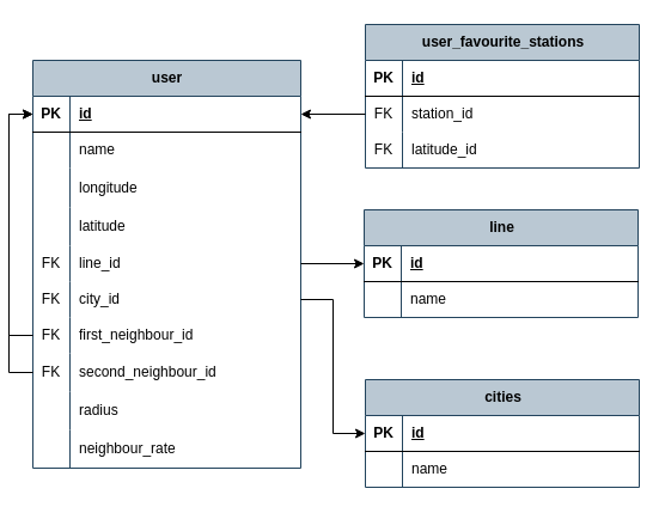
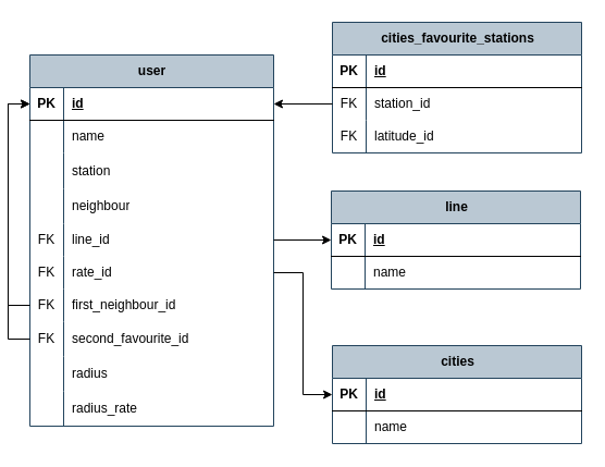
  <mxCell id="0" />
  <mxCell id="1" parent="0" />
  <mxCell id="2" value="" style="shape=tableRow;horizontal=0;startSize=0;swimlaneHead=0;swimlaneBody=0;fillColor=none;collapsible=0;dropTarget=0;points=[[0,0.5],[1,0.5]];portConstraint=eastwest;top=0;left=0;right=0;bottom=0;" parent="1" vertex="1"><mxGeometry x="20" y="211" width="229" height="29" as="geometry" /></mxCell>
  <mxCell id="3" value="" style="shape=partialRectangle;connectable=0;fillColor=none;top=0;left=0;bottom=0;right=0;editable=1;overflow=hidden;whiteSpace=wrap;html=1;" parent="2" vertex="1"><mxGeometry width="30" height="29" as="geometry"><mxRectangle width="30" height="29" as="alternateBounds" /></mxGeometry></mxCell>
  <mxCell id="4" value="user" style="shape=table;startSize=30;container=1;collapsible=1;childLayout=tableLayout;fixedRows=1;rowLines=0;fontStyle=1;align=center;resizeLast=1;html=1;fillColor=#bac8d3;strokeColor=#23445d;labelBackgroundColor=none;swimlaneFillColor=default;" parent="1" vertex="1"><mxGeometry x="24" y="50" width="224" height="341.0" as="geometry" /></mxCell>
  <mxCell id="5" value="" style="shape=tableRow;horizontal=0;startSize=0;swimlaneHead=0;swimlaneBody=0;fillColor=none;collapsible=0;dropTarget=0;points=[[0,0.5],[1,0.5]];portConstraint=eastwest;top=0;left=0;right=0;bottom=1;" parent="4" vertex="1"><mxGeometry y="30" width="224" height="30" as="geometry" /></mxCell>
  <mxCell id="6" value="PK" style="shape=partialRectangle;connectable=0;fillColor=none;top=0;left=0;bottom=0;right=0;fontStyle=1;overflow=hidden;whiteSpace=wrap;html=1;labelBackgroundColor=default;" parent="5" vertex="1"><mxGeometry width="31" height="30" as="geometry"><mxRectangle width="31" height="30" as="alternateBounds" /></mxGeometry></mxCell>
  <mxCell id="7" value="id" style="shape=partialRectangle;connectable=0;fillColor=none;top=0;left=0;bottom=0;right=0;align=left;spacingLeft=6;fontStyle=5;overflow=hidden;whiteSpace=wrap;html=1;labelBackgroundColor=default;" parent="5" vertex="1"><mxGeometry x="31" width="193" height="30" as="geometry"><mxRectangle width="193" height="30" as="alternateBounds" /></mxGeometry></mxCell>
  <mxCell id="8" value="" style="shape=tableRow;horizontal=0;startSize=0;swimlaneHead=0;swimlaneBody=0;fillColor=none;collapsible=0;dropTarget=0;points=[[0,0.5],[1,0.5]];portConstraint=eastwest;top=0;left=0;right=0;bottom=0;" parent="4" vertex="1"><mxGeometry y="60" width="224" height="30" as="geometry" /></mxCell>
  <mxCell id="9" value="" style="shape=partialRectangle;connectable=0;fillColor=none;top=0;left=0;bottom=0;right=0;editable=1;overflow=hidden;whiteSpace=wrap;html=1;labelBackgroundColor=default;" parent="8" vertex="1"><mxGeometry width="31" height="30" as="geometry"><mxRectangle width="31" height="30" as="alternateBounds" /></mxGeometry></mxCell>
  <mxCell id="10" value="name" style="shape=partialRectangle;connectable=0;fillColor=none;top=0;left=0;bottom=0;right=0;align=left;spacingLeft=6;overflow=hidden;whiteSpace=wrap;html=1;labelBackgroundColor=default;" parent="8" vertex="1"><mxGeometry x="31" width="193" height="30" as="geometry"><mxRectangle width="193" height="30" as="alternateBounds" /></mxGeometry></mxCell>
  <mxCell id="11" value="" style="shape=tableRow;horizontal=0;startSize=0;swimlaneHead=0;swimlaneBody=0;fillColor=none;collapsible=0;dropTarget=0;points=[[0,0.5],[1,0.5]];portConstraint=eastwest;top=0;left=0;right=0;bottom=0;" parent="4" vertex="1"><mxGeometry y="90" width="224" height="33" as="geometry" /></mxCell>
  <mxCell id="12" value="" style="shape=partialRectangle;connectable=0;fillColor=none;top=0;left=0;bottom=0;right=0;editable=1;overflow=hidden;whiteSpace=wrap;html=1;labelBackgroundColor=default;" parent="11" vertex="1"><mxGeometry width="31" height="33" as="geometry"><mxRectangle width="31" height="33" as="alternateBounds" /></mxGeometry></mxCell>
- <mxCell id="13" value="longitude" style="shape=partialRectangle;connectable=0;fillColor=none;top=0;left=0;bottom=0;right=0;align=left;spacingLeft=6;overflow=hidden;whiteSpace=wrap;html=1;" parent="11" vertex="1"><mxGeometry x="31" width="193" height="33" as="geometry"><mxRectangle width="193" height="33" as="alternateBounds" /></mxGeometry></mxCell>
+ <mxCell id="13" value="station" style="shape=partialRectangle;connectable=0;fillColor=none;top=0;left=0;bottom=0;right=0;align=left;spacingLeft=6;overflow=hidden;whiteSpace=wrap;html=1;" parent="11" vertex="1"><mxGeometry x="31" width="193" height="33" as="geometry"><mxRectangle width="193" height="33" as="alternateBounds" /></mxGeometry></mxCell>
  <mxCell id="14" value="" style="shape=tableRow;horizontal=0;startSize=0;swimlaneHead=0;swimlaneBody=0;fillColor=none;collapsible=0;dropTarget=0;points=[[0,0.5],[1,0.5]];portConstraint=eastwest;top=0;left=0;right=0;bottom=0;" parent="4" vertex="1"><mxGeometry y="123" width="224" height="32" as="geometry" /></mxCell>
  <mxCell id="15" value="" style="shape=partialRectangle;connectable=0;fillColor=none;top=0;left=0;bottom=0;right=0;editable=1;overflow=hidden;whiteSpace=wrap;html=1;labelBackgroundColor=default;" parent="14" vertex="1"><mxGeometry width="31" height="32" as="geometry"><mxRectangle width="31" height="32" as="alternateBounds" /></mxGeometry></mxCell>
- <mxCell id="16" value="latitude" style="shape=partialRectangle;connectable=0;fillColor=none;top=0;left=0;bottom=0;right=0;align=left;spacingLeft=6;overflow=hidden;whiteSpace=wrap;html=1;labelBackgroundColor=default;" parent="14" vertex="1"><mxGeometry x="31" width="193" height="32" as="geometry"><mxRectangle width="193" height="32" as="alternateBounds" /></mxGeometry></mxCell>
+ <mxCell id="16" value="neighbour" style="shape=partialRectangle;connectable=0;fillColor=none;top=0;left=0;bottom=0;right=0;align=left;spacingLeft=6;overflow=hidden;whiteSpace=wrap;html=1;labelBackgroundColor=default;" parent="14" vertex="1"><mxGeometry x="31" width="193" height="32" as="geometry"><mxRectangle width="193" height="32" as="alternateBounds" /></mxGeometry></mxCell>
  <mxCell id="17" value="" style="shape=tableRow;horizontal=0;startSize=0;swimlaneHead=0;swimlaneBody=0;fillColor=none;collapsible=0;dropTarget=0;points=[[0,0.5],[1,0.5]];portConstraint=eastwest;top=0;left=0;right=0;bottom=0;" parent="4" vertex="1"><mxGeometry y="155" width="224" height="30" as="geometry" /></mxCell>
  <mxCell id="18" value="FK" style="shape=partialRectangle;connectable=0;fillColor=none;top=0;left=0;bottom=0;right=0;editable=1;overflow=hidden;whiteSpace=wrap;html=1;labelBackgroundColor=default;" parent="17" vertex="1"><mxGeometry width="31" height="30" as="geometry"><mxRectangle width="31" height="30" as="alternateBounds" /></mxGeometry></mxCell>
  <mxCell id="19" value="line_id" style="shape=partialRectangle;connectable=0;fillColor=none;top=0;left=0;bottom=0;right=0;align=left;spacingLeft=6;overflow=hidden;whiteSpace=wrap;html=1;" parent="17" vertex="1"><mxGeometry x="31" width="193" height="30" as="geometry"><mxRectangle width="193" height="30" as="alternateBounds" /></mxGeometry></mxCell>
  <mxCell id="20" value="" style="shape=tableRow;horizontal=0;startSize=0;swimlaneHead=0;swimlaneBody=0;fillColor=none;collapsible=0;dropTarget=0;points=[[0,0.5],[1,0.5]];portConstraint=eastwest;top=0;left=0;right=0;bottom=0;" parent="4" vertex="1"><mxGeometry y="185" width="224" height="30" as="geometry" /></mxCell>
  <mxCell id="21" value="FK" style="shape=partialRectangle;connectable=0;fillColor=none;top=0;left=0;bottom=0;right=0;editable=1;overflow=hidden;whiteSpace=wrap;html=1;labelBackgroundColor=default;" parent="20" vertex="1"><mxGeometry width="31" height="30" as="geometry"><mxRectangle width="31" height="30" as="alternateBounds" /></mxGeometry></mxCell>
- <mxCell id="22" value="city_id" style="shape=partialRectangle;connectable=0;fillColor=none;top=0;left=0;bottom=0;right=0;align=left;spacingLeft=6;overflow=hidden;whiteSpace=wrap;html=1;" parent="20" vertex="1"><mxGeometry x="31" width="193" height="30" as="geometry"><mxRectangle width="193" height="30" as="alternateBounds" /></mxGeometry></mxCell>
+ <mxCell id="22" value="rate_id" style="shape=partialRectangle;connectable=0;fillColor=none;top=0;left=0;bottom=0;right=0;align=left;spacingLeft=6;overflow=hidden;whiteSpace=wrap;html=1;" parent="20" vertex="1"><mxGeometry x="31" width="193" height="30" as="geometry"><mxRectangle width="193" height="30" as="alternateBounds" /></mxGeometry></mxCell>
  <mxCell id="23" value="" style="shape=tableRow;horizontal=0;startSize=0;swimlaneHead=0;swimlaneBody=0;fillColor=none;collapsible=0;dropTarget=0;points=[[0,0.5],[1,0.5]];portConstraint=eastwest;top=0;left=0;right=0;bottom=0;" parent="4" vertex="1"><mxGeometry y="215" width="224" height="30" as="geometry" /></mxCell>
  <mxCell id="24" value="FK" style="shape=partialRectangle;connectable=0;fillColor=none;top=0;left=0;bottom=0;right=0;editable=1;overflow=hidden;whiteSpace=wrap;html=1;labelBackgroundColor=default;" parent="23" vertex="1"><mxGeometry width="31" height="30" as="geometry"><mxRectangle width="31" height="30" as="alternateBounds" /></mxGeometry></mxCell>
  <mxCell id="25" value="first_neighbour_id" style="shape=partialRectangle;connectable=0;fillColor=none;top=0;left=0;bottom=0;right=0;align=left;spacingLeft=6;overflow=hidden;whiteSpace=wrap;html=1;labelBackgroundColor=default;" parent="23" vertex="1"><mxGeometry x="31" width="193" height="30" as="geometry"><mxRectangle width="193" height="30" as="alternateBounds" /></mxGeometry></mxCell>
  <mxCell id="26" value="" style="shape=tableRow;horizontal=0;startSize=0;swimlaneHead=0;swimlaneBody=0;fillColor=none;collapsible=0;dropTarget=0;points=[[0,0.5],[1,0.5]];portConstraint=eastwest;top=0;left=0;right=0;bottom=0;" parent="4" vertex="1"><mxGeometry y="245" width="224" height="32" as="geometry" /></mxCell>
  <mxCell id="27" value="FK" style="shape=partialRectangle;connectable=0;fillColor=none;top=0;left=0;bottom=0;right=0;editable=1;overflow=hidden;whiteSpace=wrap;html=1;labelBackgroundColor=default;" parent="26" vertex="1"><mxGeometry width="31" height="32" as="geometry"><mxRectangle width="31" height="32" as="alternateBounds" /></mxGeometry></mxCell>
- <mxCell id="28" value="second_neighbour_id" style="shape=partialRectangle;connectable=0;fillColor=none;top=0;left=0;bottom=0;right=0;align=left;spacingLeft=6;overflow=hidden;whiteSpace=wrap;html=1;labelBackgroundColor=default;" parent="26" vertex="1"><mxGeometry x="31" width="193" height="32" as="geometry"><mxRectangle width="193" height="32" as="alternateBounds" /></mxGeometry></mxCell>
+ <mxCell id="28" value="second_favourite_id" style="shape=partialRectangle;connectable=0;fillColor=none;top=0;left=0;bottom=0;right=0;align=left;spacingLeft=6;overflow=hidden;whiteSpace=wrap;html=1;labelBackgroundColor=default;" parent="26" vertex="1"><mxGeometry x="31" width="193" height="32" as="geometry"><mxRectangle width="193" height="32" as="alternateBounds" /></mxGeometry></mxCell>
  <mxCell id="29" value="" style="shape=tableRow;horizontal=0;startSize=0;swimlaneHead=0;swimlaneBody=0;fillColor=none;collapsible=0;dropTarget=0;points=[[0,0.5],[1,0.5]];portConstraint=eastwest;top=0;left=0;right=0;bottom=0;" parent="4" vertex="1"><mxGeometry y="277" width="224" height="32" as="geometry" /></mxCell>
  <mxCell id="30" value="" style="shape=partialRectangle;connectable=0;fillColor=none;top=0;left=0;bottom=0;right=0;editable=1;overflow=hidden;whiteSpace=wrap;html=1;labelBackgroundColor=default;" parent="29" vertex="1"><mxGeometry width="31" height="32" as="geometry"><mxRectangle width="31" height="32" as="alternateBounds" /></mxGeometry></mxCell>
  <mxCell id="31" value="radius" style="shape=partialRectangle;connectable=0;fillColor=none;top=0;left=0;bottom=0;right=0;align=left;spacingLeft=6;overflow=hidden;whiteSpace=wrap;html=1;labelBackgroundColor=default;" parent="29" vertex="1"><mxGeometry x="31" width="193" height="32" as="geometry"><mxRectangle width="193" height="32" as="alternateBounds" /></mxGeometry></mxCell>
  <mxCell id="32" value="" style="shape=tableRow;horizontal=0;startSize=0;swimlaneHead=0;swimlaneBody=0;fillColor=none;collapsible=0;dropTarget=0;points=[[0,0.5],[1,0.5]];portConstraint=eastwest;top=0;left=0;right=0;bottom=0;" parent="4" vertex="1"><mxGeometry y="309" width="224" height="32" as="geometry" /></mxCell>
  <mxCell id="33" value="" style="shape=partialRectangle;connectable=0;fillColor=none;top=0;left=0;bottom=0;right=0;editable=1;overflow=hidden;whiteSpace=wrap;html=1;labelBackgroundColor=default;" parent="32" vertex="1"><mxGeometry width="31" height="32" as="geometry"><mxRectangle width="31" height="32" as="alternateBounds" /></mxGeometry></mxCell>
- <mxCell id="34" value="neighbour_rate" style="shape=partialRectangle;connectable=0;fillColor=none;top=0;left=0;bottom=0;right=0;align=left;spacingLeft=6;overflow=hidden;whiteSpace=wrap;html=1;labelBackgroundColor=default;" parent="32" vertex="1"><mxGeometry x="31" width="193" height="32" as="geometry"><mxRectangle width="193" height="32" as="alternateBounds" /></mxGeometry></mxCell>
+ <mxCell id="34" value="radius_rate" style="shape=partialRectangle;connectable=0;fillColor=none;top=0;left=0;bottom=0;right=0;align=left;spacingLeft=6;overflow=hidden;whiteSpace=wrap;html=1;labelBackgroundColor=default;" parent="32" vertex="1"><mxGeometry x="31" width="193" height="32" as="geometry"><mxRectangle width="193" height="32" as="alternateBounds" /></mxGeometry></mxCell>
  <mxCell id="35" value="line" style="shape=table;startSize=30;container=1;collapsible=1;childLayout=tableLayout;fixedRows=1;rowLines=0;fontStyle=1;align=center;resizeLast=1;html=1;fillColor=#bac8d3;strokeColor=#23445d;labelBackgroundColor=none;swimlaneFillColor=default;" parent="1" vertex="1"><mxGeometry x="301" y="175" width="229" height="90" as="geometry" /></mxCell>
  <mxCell id="36" value="" style="shape=tableRow;horizontal=0;startSize=0;swimlaneHead=0;swimlaneBody=0;fillColor=none;collapsible=0;dropTarget=0;points=[[0,0.5],[1,0.5]];portConstraint=eastwest;top=0;left=0;right=0;bottom=1;" parent="35" vertex="1"><mxGeometry y="30" width="229" height="30" as="geometry" /></mxCell>
  <mxCell id="37" value="PK" style="shape=partialRectangle;connectable=0;fillColor=none;top=0;left=0;bottom=0;right=0;fontStyle=1;overflow=hidden;whiteSpace=wrap;html=1;labelBackgroundColor=default;" parent="36" vertex="1"><mxGeometry width="31" height="30" as="geometry"><mxRectangle width="31" height="30" as="alternateBounds" /></mxGeometry></mxCell>
  <mxCell id="38" value="id" style="shape=partialRectangle;connectable=0;fillColor=none;top=0;left=0;bottom=0;right=0;align=left;spacingLeft=6;fontStyle=5;overflow=hidden;whiteSpace=wrap;html=1;labelBackgroundColor=default;" parent="36" vertex="1"><mxGeometry x="31" width="198" height="30" as="geometry"><mxRectangle width="198" height="30" as="alternateBounds" /></mxGeometry></mxCell>
  <mxCell id="39" value="" style="shape=tableRow;horizontal=0;startSize=0;swimlaneHead=0;swimlaneBody=0;fillColor=none;collapsible=0;dropTarget=0;points=[[0,0.5],[1,0.5]];portConstraint=eastwest;top=0;left=0;right=0;bottom=0;" parent="35" vertex="1"><mxGeometry y="60" width="229" height="30" as="geometry" /></mxCell>
  <mxCell id="40" value="" style="shape=partialRectangle;connectable=0;fillColor=none;top=0;left=0;bottom=0;right=0;editable=1;overflow=hidden;whiteSpace=wrap;html=1;labelBackgroundColor=default;" parent="39" vertex="1"><mxGeometry width="31" height="30" as="geometry"><mxRectangle width="31" height="30" as="alternateBounds" /></mxGeometry></mxCell>
  <mxCell id="41" value="name" style="shape=partialRectangle;connectable=0;fillColor=none;top=0;left=0;bottom=0;right=0;align=left;spacingLeft=6;overflow=hidden;whiteSpace=wrap;html=1;labelBackgroundColor=default;" parent="39" vertex="1"><mxGeometry x="31" width="198" height="30" as="geometry"><mxRectangle width="198" height="30" as="alternateBounds" /></mxGeometry></mxCell>
- <mxCell id="42" value="user_favourite_stations" style="shape=table;startSize=30;container=1;collapsible=1;childLayout=tableLayout;fixedRows=1;rowLines=0;fontStyle=1;align=center;resizeLast=1;html=1;fillColor=#bac8d3;strokeColor=#23445d;labelBackgroundColor=none;swimlaneFillColor=default;" parent="1" vertex="1"><mxGeometry x="302" y="20" width="229" height="120" as="geometry" /></mxCell>
+ <mxCell id="42" value="cities_favourite_stations" style="shape=table;startSize=30;container=1;collapsible=1;childLayout=tableLayout;fixedRows=1;rowLines=0;fontStyle=1;align=center;resizeLast=1;html=1;fillColor=#bac8d3;strokeColor=#23445d;labelBackgroundColor=none;swimlaneFillColor=default;" parent="1" vertex="1"><mxGeometry x="302" y="20" width="229" height="120" as="geometry" /></mxCell>
  <mxCell id="43" value="" style="shape=tableRow;horizontal=0;startSize=0;swimlaneHead=0;swimlaneBody=0;fillColor=none;collapsible=0;dropTarget=0;points=[[0,0.5],[1,0.5]];portConstraint=eastwest;top=0;left=0;right=0;bottom=1;" parent="42" vertex="1"><mxGeometry y="30" width="229" height="30" as="geometry" /></mxCell>
  <mxCell id="44" value="PK" style="shape=partialRectangle;connectable=0;fillColor=none;top=0;left=0;bottom=0;right=0;fontStyle=1;overflow=hidden;whiteSpace=wrap;html=1;labelBackgroundColor=default;" parent="43" vertex="1"><mxGeometry width="31" height="30" as="geometry"><mxRectangle width="31" height="30" as="alternateBounds" /></mxGeometry></mxCell>
  <mxCell id="45" value="id" style="shape=partialRectangle;connectable=0;fillColor=none;top=0;left=0;bottom=0;right=0;align=left;spacingLeft=6;fontStyle=5;overflow=hidden;whiteSpace=wrap;html=1;labelBackgroundColor=default;" parent="43" vertex="1"><mxGeometry x="31" width="198" height="30" as="geometry"><mxRectangle width="198" height="30" as="alternateBounds" /></mxGeometry></mxCell>
  <mxCell id="46" value="" style="shape=tableRow;horizontal=0;startSize=0;swimlaneHead=0;swimlaneBody=0;fillColor=none;collapsible=0;dropTarget=0;points=[[0,0.5],[1,0.5]];portConstraint=eastwest;top=0;left=0;right=0;bottom=0;" parent="42" vertex="1"><mxGeometry y="60" width="229" height="30" as="geometry" /></mxCell>
  <mxCell id="47" value="FK" style="shape=partialRectangle;connectable=0;fillColor=none;top=0;left=0;bottom=0;right=0;editable=1;overflow=hidden;whiteSpace=wrap;html=1;labelBackgroundColor=default;" parent="46" vertex="1"><mxGeometry width="31" height="30" as="geometry"><mxRectangle width="31" height="30" as="alternateBounds" /></mxGeometry></mxCell>
  <mxCell id="48" value="station_id" style="shape=partialRectangle;connectable=0;fillColor=none;top=0;left=0;bottom=0;right=0;align=left;spacingLeft=6;overflow=hidden;whiteSpace=wrap;html=1;labelBackgroundColor=default;" parent="46" vertex="1"><mxGeometry x="31" width="198" height="30" as="geometry"><mxRectangle width="198" height="30" as="alternateBounds" /></mxGeometry></mxCell>
  <mxCell id="49" value="" style="shape=tableRow;horizontal=0;startSize=0;swimlaneHead=0;swimlaneBody=0;fillColor=none;collapsible=0;dropTarget=0;points=[[0,0.5],[1,0.5]];portConstraint=eastwest;top=0;left=0;right=0;bottom=0;" parent="42" vertex="1"><mxGeometry y="90" width="229" height="30" as="geometry" /></mxCell>
  <mxCell id="50" value="FK" style="shape=partialRectangle;connectable=0;fillColor=none;top=0;left=0;bottom=0;right=0;editable=1;overflow=hidden;whiteSpace=wrap;html=1;labelBackgroundColor=default;" parent="49" vertex="1"><mxGeometry width="31" height="30" as="geometry"><mxRectangle width="31" height="30" as="alternateBounds" /></mxGeometry></mxCell>
  <mxCell id="51" value="latitude_id" style="shape=partialRectangle;connectable=0;fillColor=none;top=0;left=0;bottom=0;right=0;align=left;spacingLeft=6;overflow=hidden;whiteSpace=wrap;html=1;labelBackgroundColor=default;" parent="49" vertex="1"><mxGeometry x="31" width="198" height="30" as="geometry"><mxRectangle width="198" height="30" as="alternateBounds" /></mxGeometry></mxCell>
  <mxCell id="52" style="edgeStyle=orthogonalEdgeStyle;rounded=0;orthogonalLoop=1;jettySize=auto;html=1;entryX=0;entryY=0.5;entryDx=0;entryDy=0;" parent="1" source="23" target="5" edge="1"><mxGeometry relative="1" as="geometry" /></mxCell>
  <mxCell id="53" style="edgeStyle=orthogonalEdgeStyle;rounded=0;orthogonalLoop=1;jettySize=auto;html=1;entryX=0;entryY=0.5;entryDx=0;entryDy=0;" parent="1" source="26" target="5" edge="1"><mxGeometry relative="1" as="geometry" /></mxCell>
  <mxCell id="54" value="cities" style="shape=table;startSize=30;container=1;collapsible=1;childLayout=tableLayout;fixedRows=1;rowLines=0;fontStyle=1;align=center;resizeLast=1;html=1;fillColor=#bac8d3;strokeColor=#23445d;labelBackgroundColor=none;swimlaneFillColor=default;" parent="1" vertex="1"><mxGeometry x="302" y="317" width="229" height="90" as="geometry" /></mxCell>
  <mxCell id="55" value="" style="shape=tableRow;horizontal=0;startSize=0;swimlaneHead=0;swimlaneBody=0;fillColor=none;collapsible=0;dropTarget=0;points=[[0,0.5],[1,0.5]];portConstraint=eastwest;top=0;left=0;right=0;bottom=1;" parent="54" vertex="1"><mxGeometry y="30" width="229" height="30" as="geometry" /></mxCell>
  <mxCell id="56" value="PK" style="shape=partialRectangle;connectable=0;fillColor=none;top=0;left=0;bottom=0;right=0;fontStyle=1;overflow=hidden;whiteSpace=wrap;html=1;labelBackgroundColor=default;" parent="55" vertex="1"><mxGeometry width="31" height="30" as="geometry"><mxRectangle width="31" height="30" as="alternateBounds" /></mxGeometry></mxCell>
  <mxCell id="57" value="id" style="shape=partialRectangle;connectable=0;fillColor=none;top=0;left=0;bottom=0;right=0;align=left;spacingLeft=6;fontStyle=5;overflow=hidden;whiteSpace=wrap;html=1;labelBackgroundColor=default;" parent="55" vertex="1"><mxGeometry x="31" width="198" height="30" as="geometry"><mxRectangle width="198" height="30" as="alternateBounds" /></mxGeometry></mxCell>
  <mxCell id="58" value="" style="shape=tableRow;horizontal=0;startSize=0;swimlaneHead=0;swimlaneBody=0;fillColor=none;collapsible=0;dropTarget=0;points=[[0,0.5],[1,0.5]];portConstraint=eastwest;top=0;left=0;right=0;bottom=0;" parent="54" vertex="1"><mxGeometry y="60" width="229" height="30" as="geometry" /></mxCell>
  <mxCell id="59" value="" style="shape=partialRectangle;connectable=0;fillColor=none;top=0;left=0;bottom=0;right=0;editable=1;overflow=hidden;whiteSpace=wrap;html=1;labelBackgroundColor=default;" parent="58" vertex="1"><mxGeometry width="31" height="30" as="geometry"><mxRectangle width="31" height="30" as="alternateBounds" /></mxGeometry></mxCell>
  <mxCell id="60" value="name" style="shape=partialRectangle;connectable=0;fillColor=none;top=0;left=0;bottom=0;right=0;align=left;spacingLeft=6;overflow=hidden;whiteSpace=wrap;html=1;labelBackgroundColor=default;" parent="58" vertex="1"><mxGeometry x="31" width="198" height="30" as="geometry"><mxRectangle width="198" height="30" as="alternateBounds" /></mxGeometry></mxCell>
  <mxCell id="61" style="edgeStyle=orthogonalEdgeStyle;rounded=0;orthogonalLoop=1;jettySize=auto;html=1;exitX=0;exitY=0.5;exitDx=0;exitDy=0;entryX=1;entryY=0.5;entryDx=0;entryDy=0;" parent="1" source="46" target="5" edge="1"><mxGeometry relative="1" as="geometry" /></mxCell>
  <mxCell id="62" style="edgeStyle=orthogonalEdgeStyle;rounded=0;orthogonalLoop=1;jettySize=auto;html=1;exitX=1;exitY=0.5;exitDx=0;exitDy=0;entryX=0;entryY=0.5;entryDx=0;entryDy=0;" edge="1" parent="1" source="17" target="36"><mxGeometry relative="1" as="geometry" /></mxCell>
  <mxCell id="63" style="edgeStyle=orthogonalEdgeStyle;rounded=0;orthogonalLoop=1;jettySize=auto;html=1;exitX=1;exitY=0.5;exitDx=0;exitDy=0;entryX=0;entryY=0.5;entryDx=0;entryDy=0;" edge="1" parent="1" source="20" target="55"><mxGeometry relative="1" as="geometry" /></mxCell>
